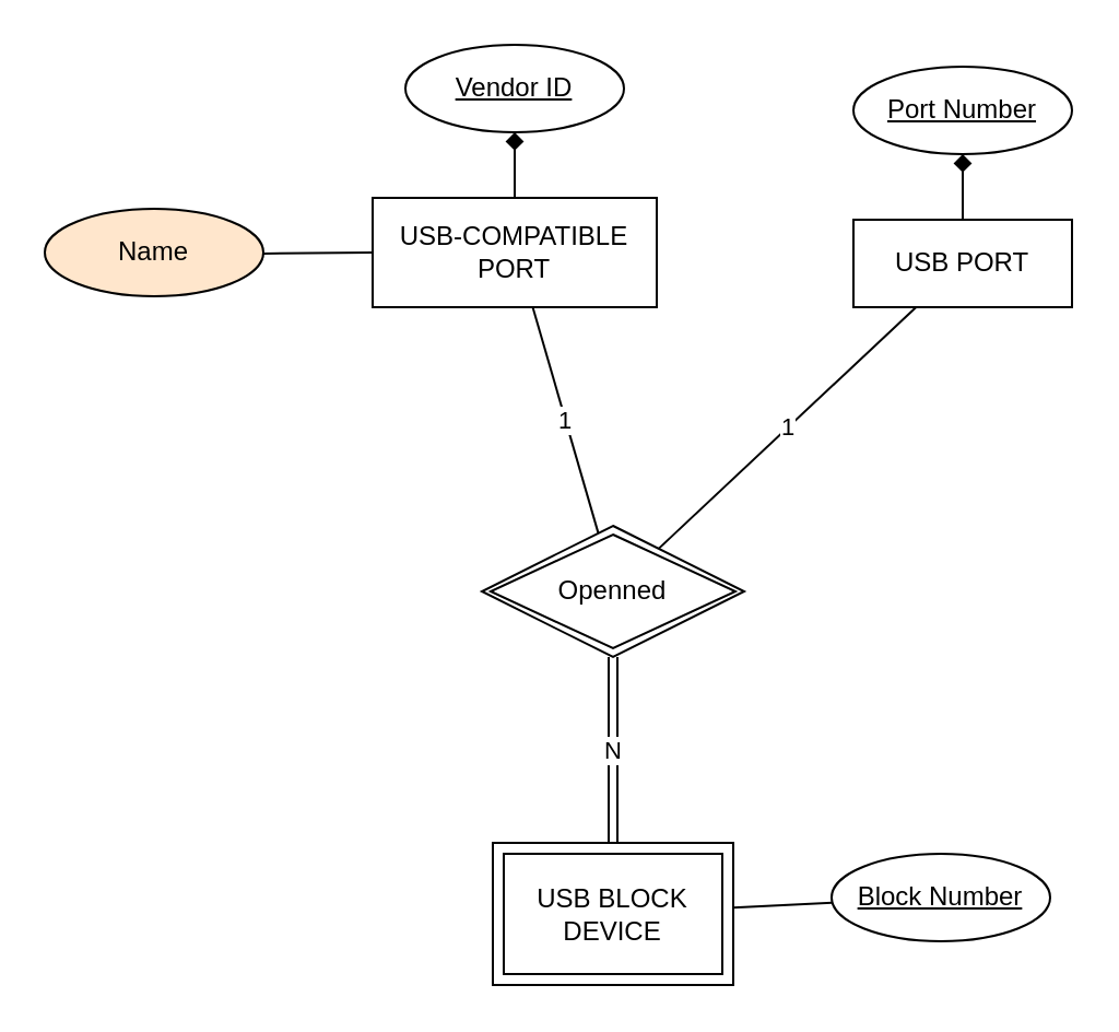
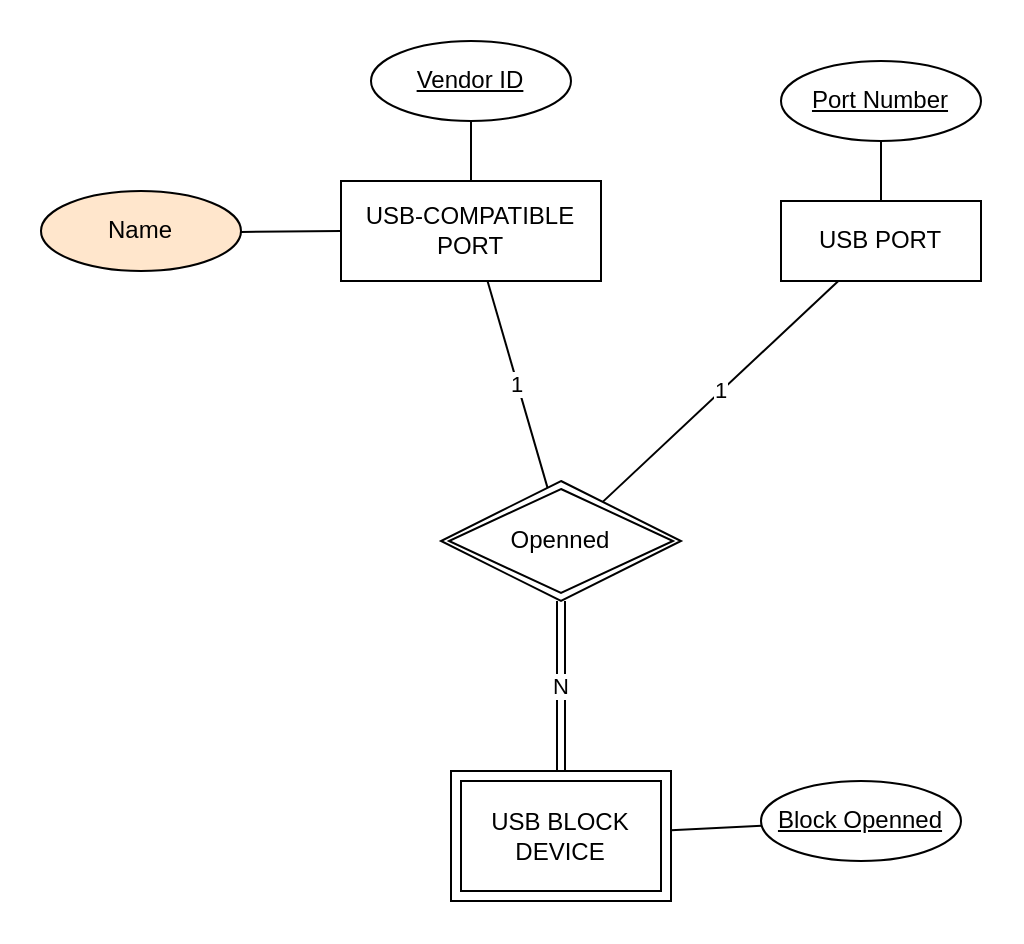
  <mxCell id="0" />
  <mxCell id="1" parent="0" />
  <mxCell id="2" value="USB-COMPATIBLE PORT" style="whiteSpace=wrap;html=1;align=center;" vertex="1" parent="1"><mxGeometry x="170" y="90" width="130" height="50" as="geometry" /></mxCell>
  <mxCell id="3" value="USB PORT" style="whiteSpace=wrap;html=1;align=center;" vertex="1" parent="1"><mxGeometry x="390" y="100" width="100" height="40" as="geometry" /></mxCell>
  <mxCell id="4" value="Vendor ID" style="ellipse;whiteSpace=wrap;html=1;align=center;fontStyle=4;" vertex="1" parent="1"><mxGeometry x="185" y="20" width="100" height="40" as="geometry" /></mxCell>
  <mxCell id="5" value="Name" style="ellipse;whiteSpace=wrap;html=1;align=center;fillColor=#ffe6cc;" vertex="1" parent="1"><mxGeometry x="20" y="95" width="100" height="40" as="geometry" /></mxCell>
  <mxCell id="6" value="" style="endArrow=none;html=1;rounded=0;" edge="1" parent="1" source="5" target="2"><mxGeometry relative="1" as="geometry"><mxPoint x="40" y="210" as="sourcePoint" /><mxPoint x="200" y="210" as="targetPoint" /></mxGeometry></mxCell>
- <mxCell id="7" value="" style="endArrow=diamond;html=1;rounded=0;" edge="1" parent="1" source="2" target="4"><mxGeometry relative="1" as="geometry"><mxPoint x="240" y="120" as="sourcePoint" /><mxPoint x="400" y="120" as="targetPoint" /></mxGeometry></mxCell>
+ <mxCell id="7" value="" style="endArrow=none;html=1;rounded=0;" edge="1" parent="1" source="2" target="4"><mxGeometry relative="1" as="geometry"><mxPoint x="240" y="120" as="sourcePoint" /><mxPoint x="400" y="120" as="targetPoint" /></mxGeometry></mxCell>
  <mxCell id="8" value="Port Number" style="ellipse;whiteSpace=wrap;html=1;align=center;fontStyle=4;" vertex="1" parent="1"><mxGeometry x="390" y="30" width="100" height="40" as="geometry" /></mxCell>
- <mxCell id="9" value="" style="endArrow=diamond;html=1;rounded=0;" edge="1" parent="1" source="3" target="8"><mxGeometry relative="1" as="geometry"><mxPoint x="260" y="120" as="sourcePoint" /><mxPoint x="260" y="90" as="targetPoint" /></mxGeometry></mxCell>
+ <mxCell id="9" value="" style="endArrow=none;html=1;rounded=0;" edge="1" parent="1" source="3" target="8"><mxGeometry relative="1" as="geometry"><mxPoint x="260" y="120" as="sourcePoint" /><mxPoint x="260" y="90" as="targetPoint" /></mxGeometry></mxCell>
  <mxCell id="10" value="1" style="shape=wire;html=1;rounded=0;endArrow=none;endFill=0;" edge="1" parent="1"><mxGeometry x="0.006" relative="1" as="geometry"><mxPoint x="243.258" y="140" as="sourcePoint" /><mxPoint x="273.394" y="243.803" as="targetPoint" /><mxPoint as="offset" /></mxGeometry></mxCell>
  <mxCell id="11" value="1" style="shape=wire;html=1;rounded=0;dashed=1;endArrow=none;endFill=0;" edge="1" parent="1" source="3" target="15"><mxGeometry x="-0.001" relative="1" as="geometry"><mxPoint x="330" y="200" as="sourcePoint" /><mxPoint x="303.529" y="239.412" as="targetPoint" /><mxPoint as="offset" /></mxGeometry></mxCell>
  <mxCell id="12" value="N" style="shape=link;html=1;rounded=0;" edge="1" parent="1" source="15" target="16"><mxGeometry x="0.004" relative="1" as="geometry"><mxPoint x="280" y="290" as="sourcePoint" /><mxPoint x="400" y="270" as="targetPoint" /><mxPoint as="offset" /></mxGeometry></mxCell>
- <mxCell id="13" value="Block Number" style="ellipse;whiteSpace=wrap;html=1;align=center;fontStyle=4;" vertex="1" parent="1"><mxGeometry x="380" y="390" width="100" height="40" as="geometry" /></mxCell>
+ <mxCell id="13" value="Block Openned" style="ellipse;whiteSpace=wrap;html=1;align=center;fontStyle=4;" vertex="1" parent="1"><mxGeometry x="380" y="390" width="100" height="40" as="geometry" /></mxCell>
  <mxCell id="14" value="" style="shape=wire;html=1;rounded=0;endArrow=none;endFill=0;" edge="1" parent="1" source="16" target="13"><mxGeometry x="0.006" relative="1" as="geometry"><mxPoint x="330" y="290" as="sourcePoint" /><mxPoint x="359" y="383" as="targetPoint" /><mxPoint as="offset" /></mxGeometry></mxCell>
  <mxCell id="15" value="Openned" style="shape=rhombus;double=1;perimeter=rhombusPerimeter;whiteSpace=wrap;html=1;align=center;" vertex="1" parent="1"><mxGeometry x="220" y="240" width="120" height="60" as="geometry" /></mxCell>
  <mxCell id="16" value="USB BLOCK DEVICE" style="shape=ext;margin=3;double=1;whiteSpace=wrap;html=1;align=center;" vertex="1" parent="1"><mxGeometry x="225" y="385" width="110" height="65" as="geometry" /></mxCell>
